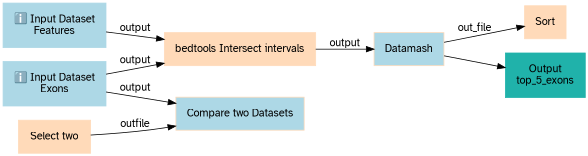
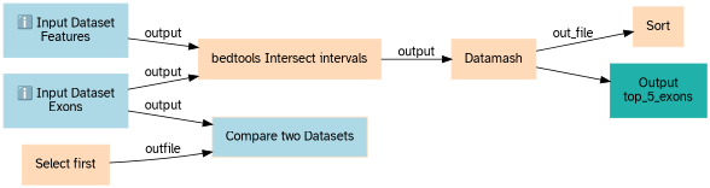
  digraph {
    rankdir=LR
    node [color=peachpuff fontname="Atkinson Hyperlegible" margin="0.2,0.2" shape=box style=filled]
    edge [fontname="Atkinson Hyperlegible"]
    n1 [color=lightblue label="ℹ️ Input Dataset\nExons"]
    n2 [label="bedtools Intersect intervals"]
    n3 [fillcolor=lightblue label="Compare two Datasets"]
-   n4 [label=Datamash fillcolor=lightblue]
+   n4 [label=Datamash]
    n5 [color=lightblue label="ℹ️ Input Dataset\nFeatures"]
    n6 [label=Sort]
    n7 [color=lightseagreen label="Output\ntop_5_exons"]
-   n8 [label="Select two"]
+   n8 [label="Select first"]
    n1 -> n2 [label=output]
    n1 -> n3 [label=output]
    n2 -> n4 [label=output]
    n4 -> n6 [label=out_file]
    n4 -> n7
    n5 -> n2 [label=output]
    n8 -> n3 [label=outfile]
  }
